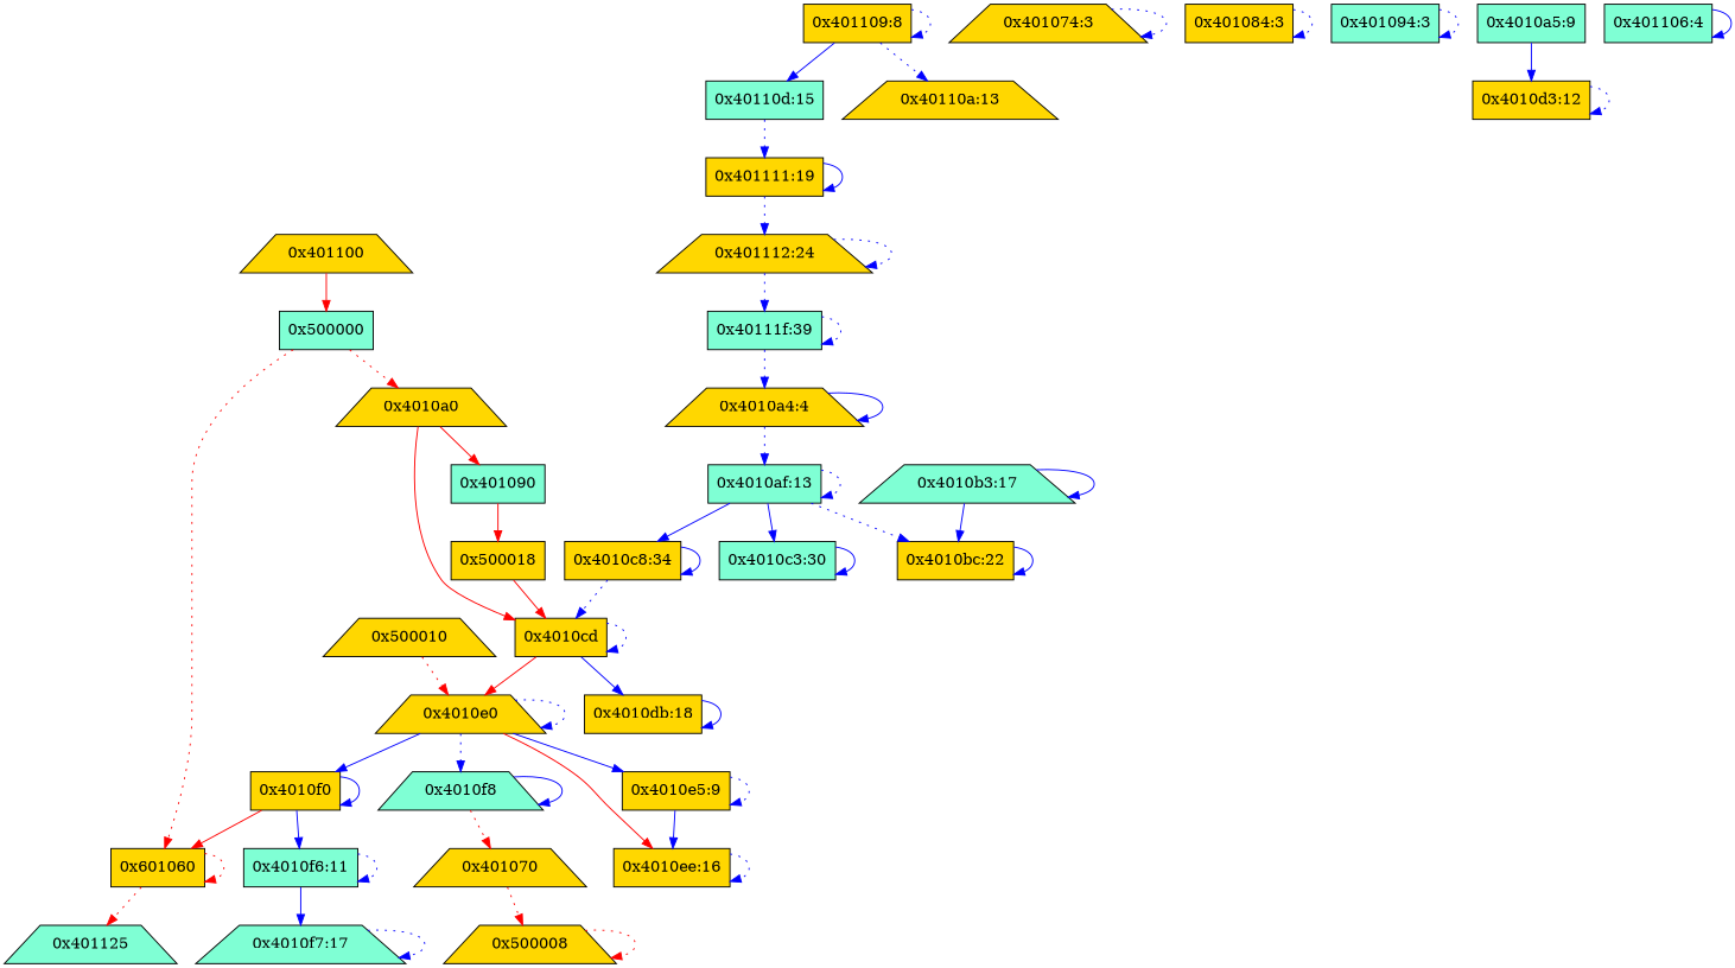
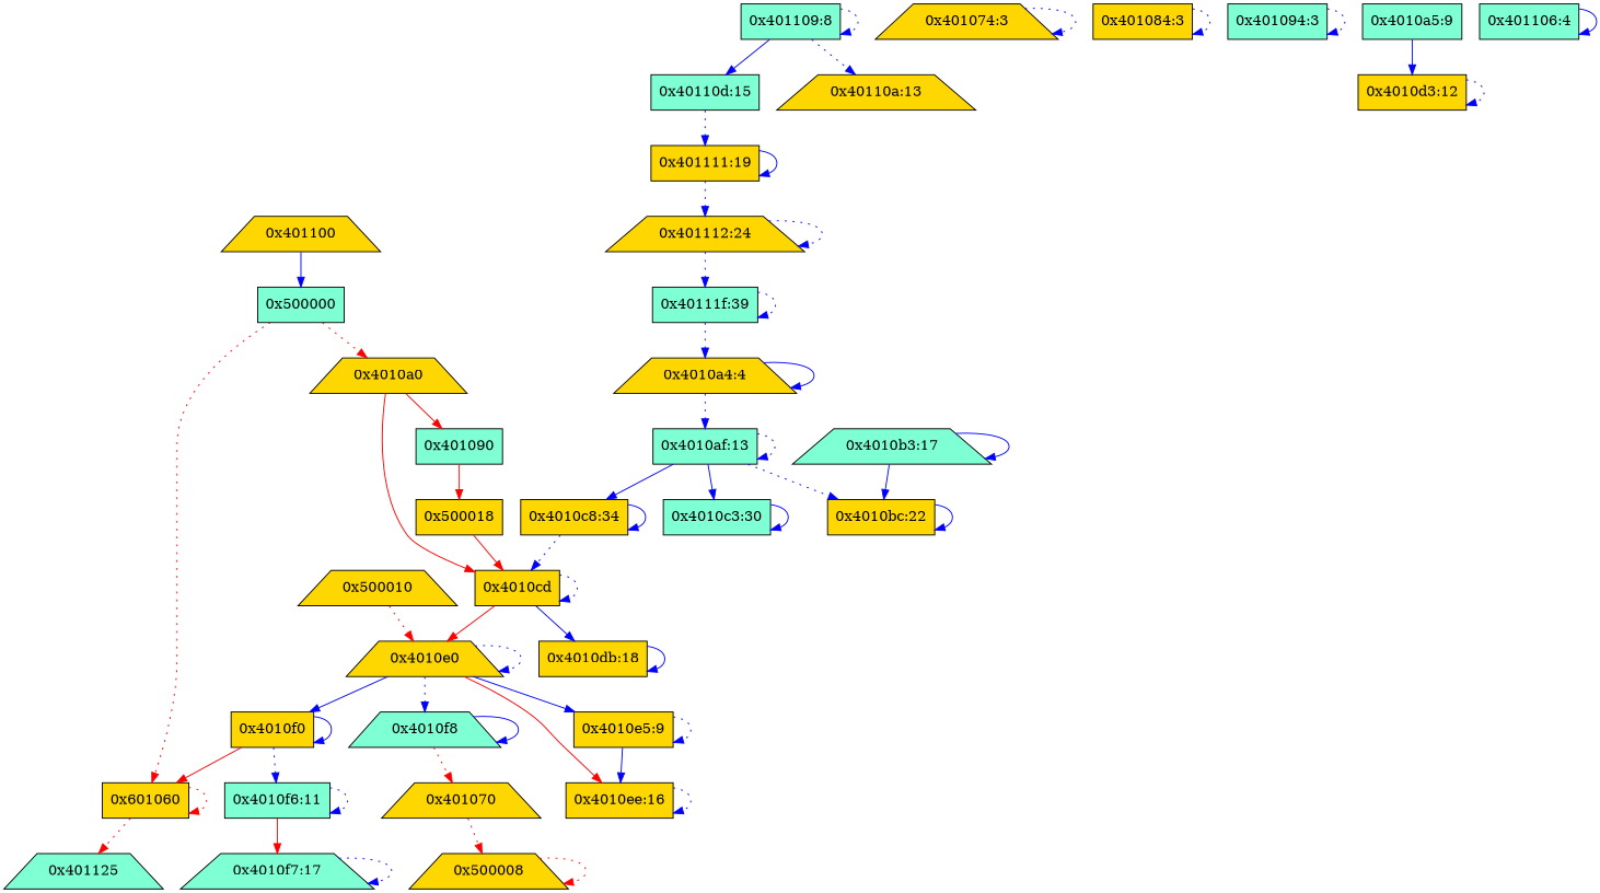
  digraph {
    node [fillcolor=gold shape=box style=filled]
    edge [color=blue style=dotted type=data]
    n1 [label="0x401100" shape=trapezium]
    n2 [fillcolor=aquamarine label="0x500000"]
    n3 [label="0x4010a0" shape=trapezium]
    n4 [label="0x601060"]
    n5 [fillcolor=aquamarine label="0x401090"]
    n6 [label="0x4010cd"]
    n7 [fillcolor=aquamarine label="0x401125" shape=trapezium]
    n8 [label="0x500018"]
    n9 [label="0x4010e0" shape=trapezium]
    n10 [label="0x4010db:18"]
    n11 [label="0x4010f0"]
    n12 [fillcolor=aquamarine label="0x4010f8" shape=trapezium]
    n13 [label="0x4010e5:9"]
    n14 [label="0x4010ee:16"]
    n15 [label="0x500010" shape=trapezium]
    n16 [fillcolor=aquamarine label="0x4010f6:11"]
    n17 [label="0x401070" shape=trapezium]
    n18 [fillcolor=aquamarine label="0x4010f7:17" shape=trapezium]
    n19 [label="0x500008" shape=trapezium]
    n20 [label="0x401074:3" shape=trapezium]
    n21 [label="0x401084:3"]
    n22 [fillcolor=aquamarine label="0x401094:3"]
    n23 [label="0x4010d3:12"]
    n24 [label="0x4010a4:4" shape=trapezium]
    n25 [fillcolor=aquamarine label="0x4010af:13"]
    n26 [label="0x4010bc:22"]
    n27 [fillcolor=aquamarine label="0x4010c3:30"]
    n28 [label="0x4010c8:34"]
    n29 [fillcolor=aquamarine label="0x4010b3:17" shape=trapezium]
    n30 [fillcolor=aquamarine label="0x4010a5:9"]
    n31 [fillcolor=aquamarine label="0x401106:4"]
-   n32 [label="0x401109:8"]
+   n32 [fillcolor=aquamarine label="0x401109:8"]
    n33 [label="0x40110a:13" shape=trapezium]
    n34 [fillcolor=aquamarine label="0x40110d:15"]
    n35 [label="0x401111:19"]
    n36 [label="0x401112:24" shape=trapezium]
    n37 [fillcolor=aquamarine label="0x40111f:39"]
-   n1 -> n2 [color=red style=solid type=control]
+   n1 -> n2 [style=solid type=control]
    n2 -> n3 [color=red type=control]
    n2 -> n4 [color=red type=control]
    n3 -> n5 [color=red style=solid type=control]
    n3 -> n6 [color=red style=solid type=control]
    n4 -> n4 [color=red type=control]
    n4 -> n7 [color=red type=control]
    n5 -> n8 [color=red style=solid type=control]
    n6 -> n6
    n6 -> n9 [color=red style=solid type=control]
    n6 -> n10 [style=solid]
    n8 -> n6 [color=red style=solid type=control]
    n9 -> n9
    n9 -> n11 [style=solid]
    n9 -> n12
    n9 -> n13 [style=solid]
    n9 -> n14 [color=red style=solid]
    n10 -> n10 [style=solid]
    n11 -> n4 [color=red style=solid type=control]
    n11 -> n11 [style=solid]
-   n11 -> n16 [style=solid]
+   n11 -> n16
    n12 -> n12 [style=solid]
    n12 -> n17 [color=red type=control]
    n13 -> n13
    n13 -> n14 [style=solid]
    n14 -> n14
    n15 -> n9 [color=red type=control]
    n16 -> n16
-   n16 -> n18 [style=solid]
+   n16 -> n18 [color=red style=solid]
    n17 -> n19 [color=red type=control]
    n18 -> n18
    n19 -> n19 [color=red type=control]
    n20 -> n20
    n21 -> n21
    n22 -> n22
    n23 -> n23
    n24 -> n24 [style=solid]
    n24 -> n25
    n25 -> n25
    n25 -> n26
    n25 -> n27 [style=solid]
    n25 -> n28 [style=solid]
    n26 -> n26 [style=solid]
    n27 -> n27 [style=solid]
    n28 -> n6
    n28 -> n28 [style=solid]
    n29 -> n26 [style=solid]
    n29 -> n29 [style=solid]
    n30 -> n23 [style=solid]
    n31 -> n31 [style=solid]
    n32 -> n32
    n32 -> n33
    n32 -> n34 [style=solid]
    n34 -> n35
    n35 -> n35 [style=solid]
    n35 -> n36
    n36 -> n36
    n36 -> n37
    n37 -> n24
    n37 -> n37
  }
